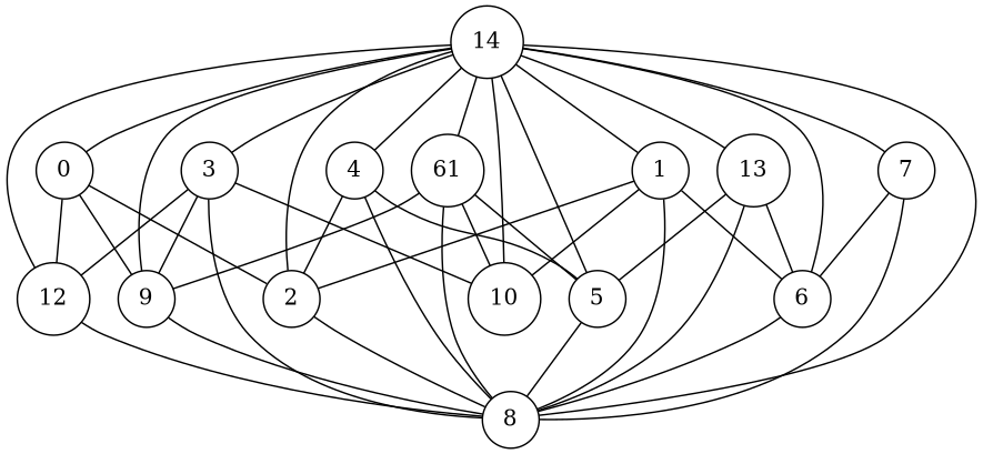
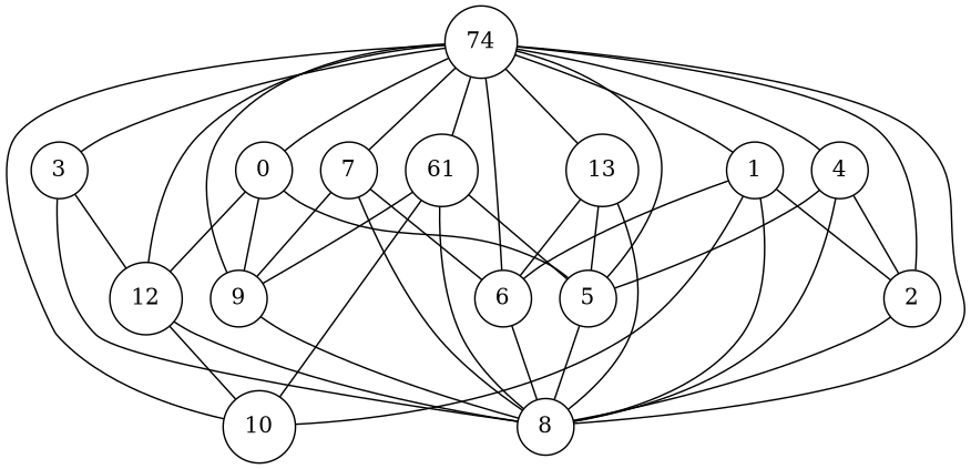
  graph {
    node [shape=circle]
    0
    2
    9
    12
    8
    1
    6
    10
    3
    4
    5
    7
    n13 [label=61]
    13
-   14
-   0 -- 2
+   14 [label=74]
+   0 -- 5
    0 -- 9
    0 -- 12
    2 -- 8
    9 -- 8
    12 -- 8
    1 -- 2
    1 -- 8
    1 -- 6
    1 -- 10
    6 -- 8
    3 -- 12
    3 -- 8
-   3 -- 10
+   12 -- 10
    4 -- 2
    4 -- 8
    4 -- 5
    5 -- 8
-   3 -- 9
+   7 -- 9
    7 -- 8
    7 -- 6
    n13 -- 9
    n13 -- 8
    n13 -- 10
    n13 -- 5
    13 -- 8
    13 -- 6
    13 -- 5
    14 -- 0
    14 -- 2
    14 -- 9
    14 -- 12
    14 -- 8
    14 -- 1
    14 -- 6
    14 -- 10
    14 -- 3
    14 -- 4
    14 -- 5
    14 -- 7
    14 -- n13
    14 -- 13
  }
